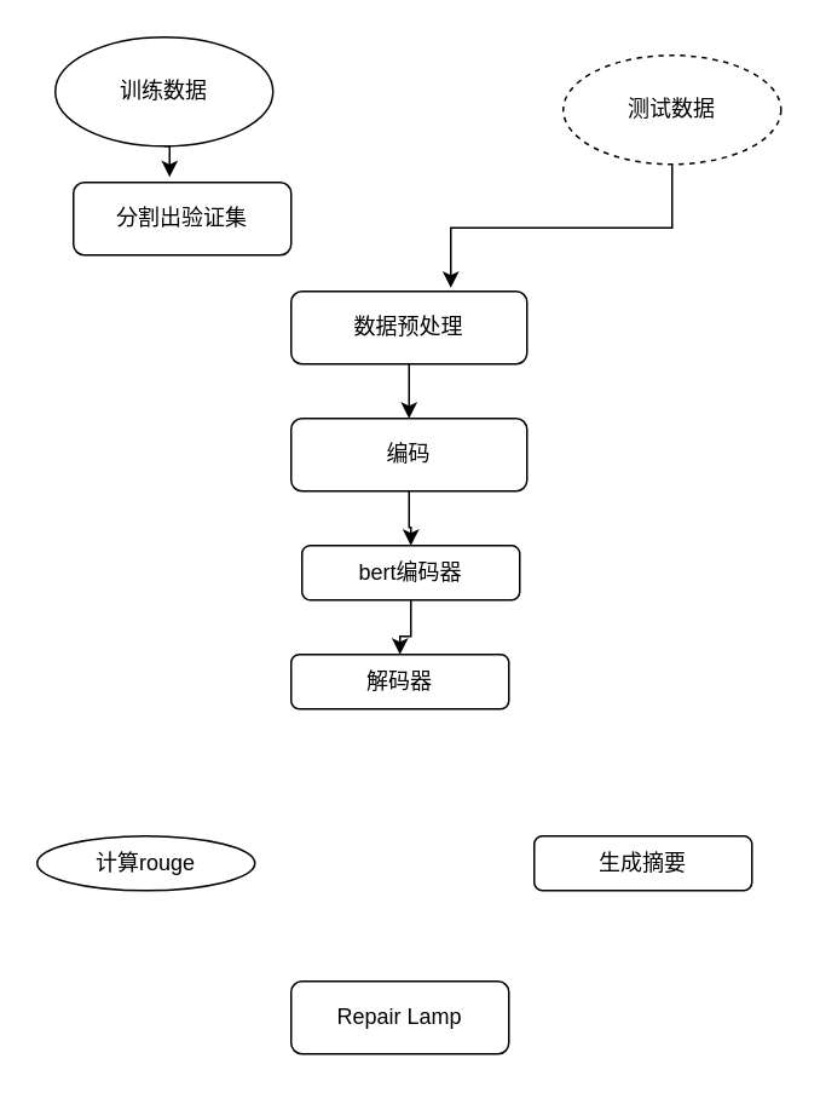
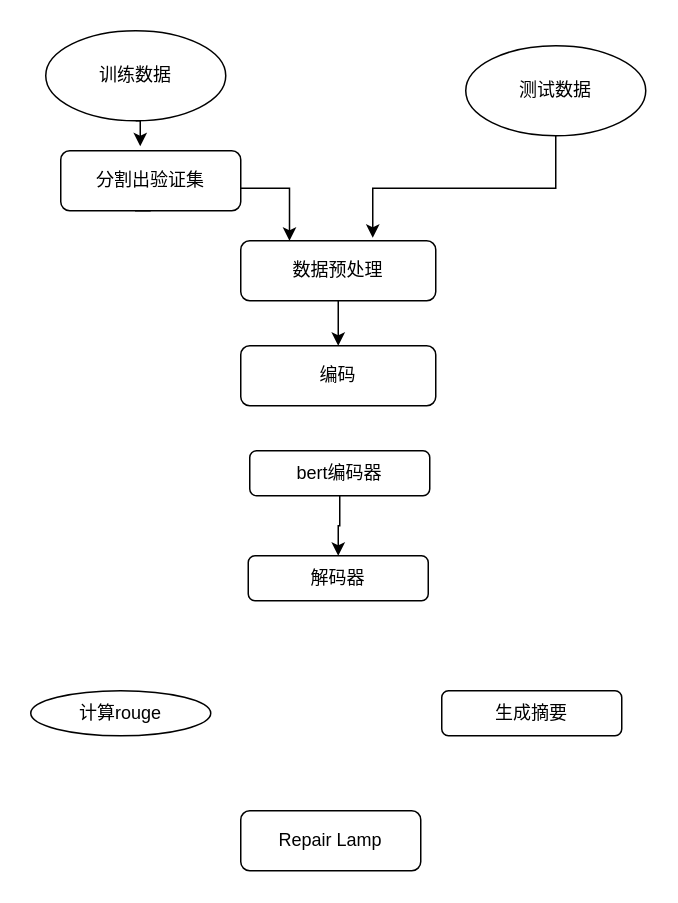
  <mxCell id="0" />
  <mxCell id="1" parent="0" />
  <mxCell id="2" value="Repair Lamp" style="rounded=1;whiteSpace=wrap;html=1;fontSize=12;glass=0;strokeWidth=1;shadow=0;" parent="1" vertex="1"><mxGeometry x="160" y="540" width="120" height="40" as="geometry" /></mxCell>
  <mxCell id="3" value="" style="edgeStyle=orthogonalEdgeStyle;rounded=0;orthogonalLoop=1;jettySize=auto;html=1;" edge="1" parent="1" source="4" target="11"><mxGeometry relative="1" as="geometry"><Array as="points"><mxPoint x="225" y="220" /><mxPoint x="225" y="220" /></Array></mxGeometry></mxCell>
  <mxCell id="4" value="数据预处理" style="rounded=1;whiteSpace=wrap;html=1;" vertex="1" parent="1"><mxGeometry x="160" y="160" width="130" height="40" as="geometry" /></mxCell>
+ <mxCell id="5" style="edgeStyle=orthogonalEdgeStyle;rounded=0;orthogonalLoop=1;jettySize=auto;html=1;entryX=0.25;entryY=0;entryDx=0;entryDy=0;exitX=0.5;exitY=1;exitDx=0;exitDy=0;" edge="1" parent="1" source="16" target="4"><mxGeometry relative="1" as="geometry"><mxPoint x="160" y="80" as="sourcePoint" /><Array as="points"><mxPoint x="90" y="125" /><mxPoint x="193" y="125" /></Array></mxGeometry></mxCell>
  <mxCell id="6" style="edgeStyle=orthogonalEdgeStyle;rounded=0;orthogonalLoop=1;jettySize=auto;html=1;exitX=0.5;exitY=1;exitDx=0;exitDy=0;" edge="1" parent="1" source="7"><mxGeometry relative="1" as="geometry"><mxPoint x="93" y="97" as="targetPoint" /></mxGeometry></mxCell>
  <mxCell id="7" value="&lt;font style=&quot;vertical-align: inherit&quot;&gt;&lt;font style=&quot;vertical-align: inherit&quot;&gt;训练数据&lt;/font&gt;&lt;/font&gt;" style="ellipse;whiteSpace=wrap;html=1;" vertex="1" parent="1"><mxGeometry x="30" y="20" width="120" height="60" as="geometry" /></mxCell>
  <mxCell id="8" style="edgeStyle=orthogonalEdgeStyle;rounded=0;orthogonalLoop=1;jettySize=auto;html=1;exitX=0.5;exitY=1;exitDx=0;exitDy=0;entryX=0.677;entryY=-0.05;entryDx=0;entryDy=0;entryPerimeter=0;" edge="1" parent="1" source="9" target="4"><mxGeometry relative="1" as="geometry" /></mxCell>
- <mxCell id="9" value="&lt;font style=&quot;vertical-align: inherit&quot;&gt;&lt;font style=&quot;vertical-align: inherit&quot;&gt;测试数据&lt;/font&gt;&lt;/font&gt;" style="ellipse;whiteSpace=wrap;html=1;dashed=1;" vertex="1" parent="1"><mxGeometry x="310" y="30" width="120" height="60" as="geometry" /></mxCell>
- <mxCell id="10" style="edgeStyle=orthogonalEdgeStyle;rounded=0;orthogonalLoop=1;jettySize=auto;html=1;exitX=0.5;exitY=1;exitDx=0;exitDy=0;" edge="1" parent="1" source="11" target="13"><mxGeometry relative="1" as="geometry" /></mxCell>
+ <mxCell id="9" value="&lt;font style=&quot;vertical-align: inherit&quot;&gt;&lt;font style=&quot;vertical-align: inherit&quot;&gt;测试数据&lt;/font&gt;&lt;/font&gt;" style="ellipse;whiteSpace=wrap;html=1;" vertex="1" parent="1"><mxGeometry x="310" y="30" width="120" height="60" as="geometry" /></mxCell>
  <mxCell id="11" value="编码" style="rounded=1;whiteSpace=wrap;html=1;" vertex="1" parent="1"><mxGeometry x="160" y="230" width="130" height="40" as="geometry" /></mxCell>
  <mxCell id="12" style="edgeStyle=orthogonalEdgeStyle;rounded=0;orthogonalLoop=1;jettySize=auto;html=1;exitX=0.5;exitY=1;exitDx=0;exitDy=0;" edge="1" parent="1" source="13" target="14"><mxGeometry relative="1" as="geometry" /></mxCell>
  <mxCell id="13" value="bert编码器" style="rounded=1;whiteSpace=wrap;html=1;" vertex="1" parent="1"><mxGeometry x="166" y="300" width="120" height="30" as="geometry" /></mxCell>
- <mxCell id="14" value="解码器" style="rounded=1;whiteSpace=wrap;html=1;" vertex="1" parent="1"><mxGeometry x="160" y="360" width="120" height="30" as="geometry" /></mxCell>
+ <mxCell id="14" value="解码器" style="rounded=1;whiteSpace=wrap;html=1;" vertex="1" parent="1"><mxGeometry x="165" y="370" width="120" height="30" as="geometry" /></mxCell>
  <mxCell id="15" value="计算rouge" style="ellipse;whiteSpace=wrap;html=1;" vertex="1" parent="1"><mxGeometry x="20" y="460" width="120" height="30" as="geometry" /></mxCell>
  <mxCell id="16" value="分割出验证集" style="rounded=1;whiteSpace=wrap;html=1;" vertex="1" parent="1"><mxGeometry x="40" y="100" width="120" height="40" as="geometry" /></mxCell>
  <mxCell id="17" value="生成摘要" style="rounded=1;whiteSpace=wrap;html=1;" vertex="1" parent="1"><mxGeometry x="294" y="460" width="120" height="30" as="geometry" /></mxCell>
